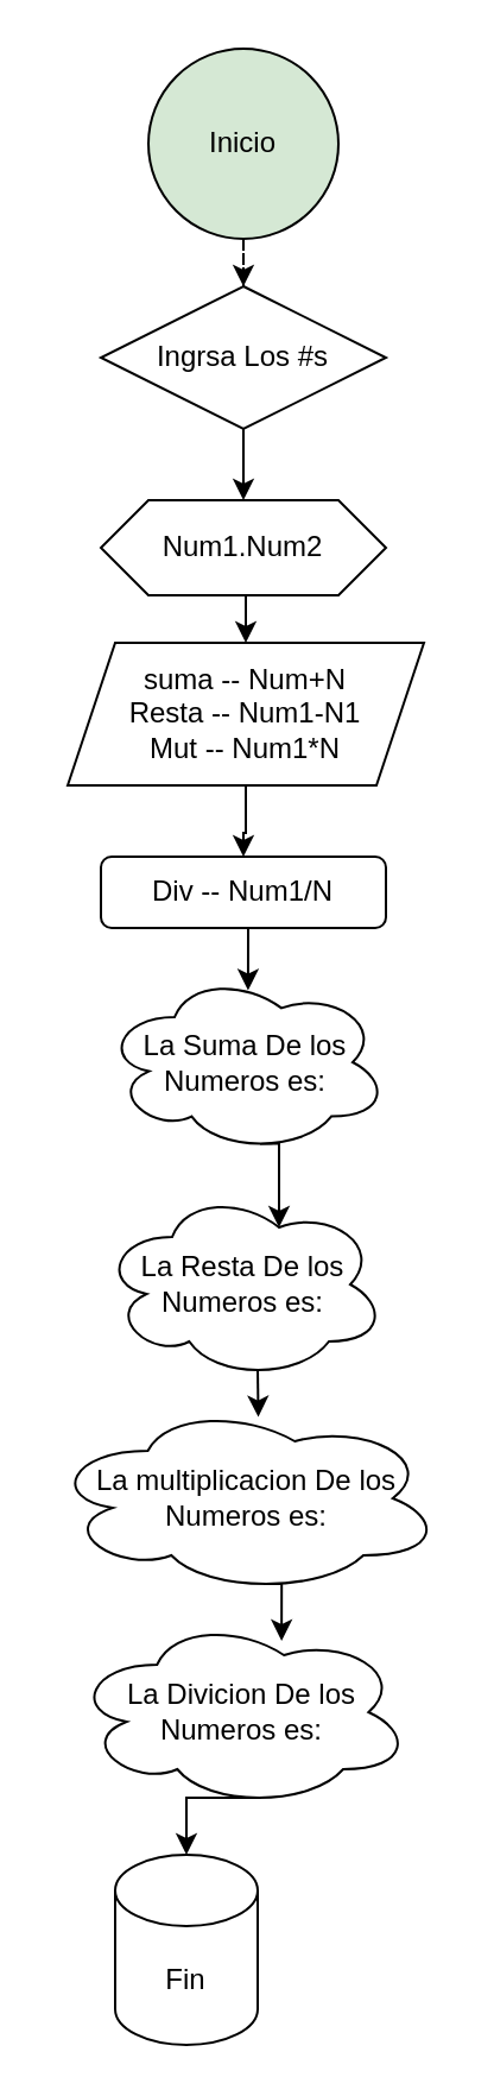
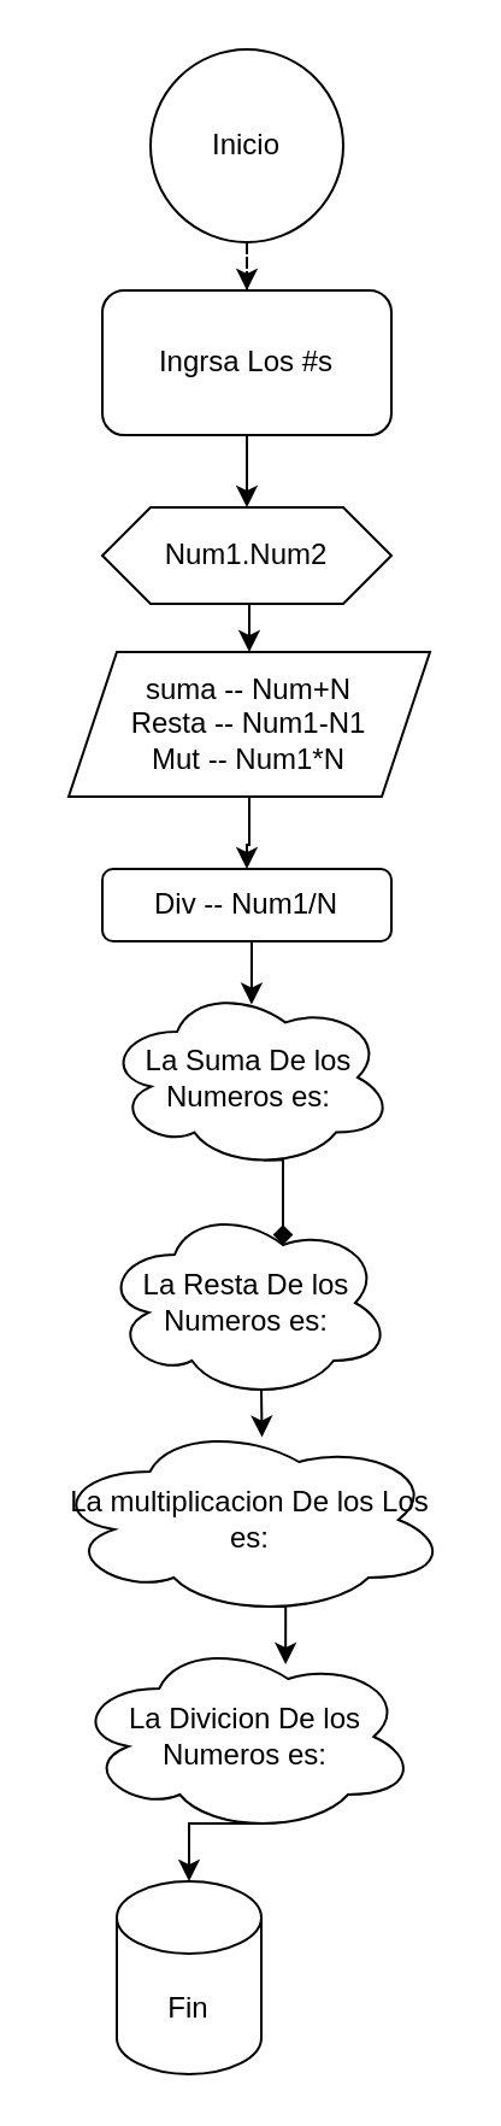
  <mxCell id="0" />
  <mxCell id="1" parent="0" />
  <mxCell id="2" style="edgeStyle=orthogonalEdgeStyle;rounded=0;orthogonalLoop=1;jettySize=auto;html=1;exitX=0.5;exitY=1;exitDx=0;exitDy=0;dashed=1;" edge="1" parent="1" source="3" target="6"><mxGeometry relative="1" as="geometry" /></mxCell>
- <mxCell id="3" value="Inicio" style="ellipse;whiteSpace=wrap;html=1;aspect=fixed;fillColor=#d5e8d4;" vertex="1" parent="1"><mxGeometry x="62" y="20" width="80" height="80" as="geometry" /></mxCell>
+ <mxCell id="3" value="Inicio" style="ellipse;whiteSpace=wrap;html=1;aspect=fixed;" vertex="1" parent="1"><mxGeometry x="62" y="20" width="80" height="80" as="geometry" /></mxCell>
  <mxCell id="4" style="edgeStyle=orthogonalEdgeStyle;rounded=0;orthogonalLoop=1;jettySize=auto;html=1;exitX=0.5;exitY=1;exitDx=0;exitDy=0;entryX=0.5;entryY=0;entryDx=0;entryDy=0;" edge="1" parent="1"><mxGeometry relative="1" as="geometry"><mxPoint x="101.5" y="220" as="sourcePoint" /><mxPoint x="101.5" y="230" as="targetPoint" /></mxGeometry></mxCell>
  <mxCell id="5" style="edgeStyle=orthogonalEdgeStyle;rounded=0;orthogonalLoop=1;jettySize=auto;html=1;exitX=0.5;exitY=1;exitDx=0;exitDy=0;entryX=0.5;entryY=0;entryDx=0;entryDy=0;" edge="1" parent="1" source="6" target="12"><mxGeometry relative="1" as="geometry" /></mxCell>
- <mxCell id="6" value="Ingrsa Los #s" style="rhombus;whiteSpace=wrap;html=1;" vertex="1" parent="1"><mxGeometry x="42" y="120" width="120" height="60" as="geometry" /></mxCell>
+ <mxCell id="6" value="Ingrsa Los #s" style="rounded=1;whiteSpace=wrap;html=1;" vertex="1" parent="1"><mxGeometry x="42" y="120" width="120" height="60" as="geometry" /></mxCell>
  <mxCell id="7" style="edgeStyle=orthogonalEdgeStyle;rounded=0;orthogonalLoop=1;jettySize=auto;html=1;exitX=0.5;exitY=1;exitDx=0;exitDy=0;" edge="1" parent="1" source="8" target="10"><mxGeometry relative="1" as="geometry" /></mxCell>
  <mxCell id="8" value="suma -- Num+N&lt;br&gt;Resta -- Num1-N1&lt;br&gt;Mut -- Num1*N" style="shape=parallelogram;perimeter=parallelogramPerimeter;whiteSpace=wrap;html=1;fixedSize=1;" vertex="1" parent="1"><mxGeometry x="28" y="270" width="150" height="60" as="geometry" /></mxCell>
  <mxCell id="9" style="edgeStyle=orthogonalEdgeStyle;rounded=0;orthogonalLoop=1;jettySize=auto;html=1;exitX=0.5;exitY=1;exitDx=0;exitDy=0;entryX=0.508;entryY=0.102;entryDx=0;entryDy=0;entryPerimeter=0;" edge="1" parent="1" source="10" target="14"><mxGeometry relative="1" as="geometry" /></mxCell>
  <mxCell id="10" value="Div -- Num1/N" style="rounded=1;whiteSpace=wrap;html=1;" vertex="1" parent="1"><mxGeometry x="42" y="360" width="120" height="30" as="geometry" /></mxCell>
  <mxCell id="11" style="edgeStyle=orthogonalEdgeStyle;rounded=0;orthogonalLoop=1;jettySize=auto;html=1;exitX=0.5;exitY=1;exitDx=0;exitDy=0;entryX=0.5;entryY=0;entryDx=0;entryDy=0;" edge="1" parent="1" source="12" target="8"><mxGeometry relative="1" as="geometry" /></mxCell>
  <mxCell id="12" value="Num1.Num2" style="shape=hexagon;perimeter=hexagonPerimeter2;whiteSpace=wrap;html=1;fixedSize=1;" vertex="1" parent="1"><mxGeometry x="42" y="210" width="120" height="40" as="geometry" /></mxCell>
- <mxCell id="13" style="edgeStyle=orthogonalEdgeStyle;rounded=0;orthogonalLoop=1;jettySize=auto;html=1;exitX=0.55;exitY=0.95;exitDx=0;exitDy=0;exitPerimeter=0;entryX=0.625;entryY=0.2;entryDx=0;entryDy=0;entryPerimeter=0;" edge="1" parent="1" source="14" target="16"><mxGeometry relative="1" as="geometry" /></mxCell>
+ <mxCell id="13" style="edgeStyle=orthogonalEdgeStyle;rounded=0;orthogonalLoop=1;jettySize=auto;html=1;exitX=0.55;exitY=0.95;exitDx=0;exitDy=0;exitPerimeter=0;entryX=0.625;entryY=0.2;entryDx=0;entryDy=0;entryPerimeter=0;endArrow=diamond;" edge="1" parent="1" source="14" target="16"><mxGeometry relative="1" as="geometry" /></mxCell>
  <mxCell id="14" value="La Suma De los Numeros es:" style="ellipse;shape=cloud;whiteSpace=wrap;html=1;" vertex="1" parent="1"><mxGeometry x="43" y="408.5" width="120" height="76" as="geometry" /></mxCell>
  <mxCell id="15" style="edgeStyle=orthogonalEdgeStyle;rounded=0;orthogonalLoop=1;jettySize=auto;html=1;exitX=0.55;exitY=0.95;exitDx=0;exitDy=0;exitPerimeter=0;entryX=0.532;entryY=0.072;entryDx=0;entryDy=0;entryPerimeter=0;" edge="1" parent="1" source="16" target="18"><mxGeometry relative="1" as="geometry" /></mxCell>
  <mxCell id="16" value="La Resta De los Numeros es:" style="ellipse;shape=cloud;whiteSpace=wrap;html=1;" vertex="1" parent="1"><mxGeometry x="42" y="500" width="120" height="80" as="geometry" /></mxCell>
  <mxCell id="17" style="edgeStyle=orthogonalEdgeStyle;rounded=0;orthogonalLoop=1;jettySize=auto;html=1;exitX=0.55;exitY=0.95;exitDx=0;exitDy=0;exitPerimeter=0;entryX=0.618;entryY=0.125;entryDx=0;entryDy=0;entryPerimeter=0;" edge="1" parent="1" source="18" target="21"><mxGeometry relative="1" as="geometry" /></mxCell>
- <mxCell id="18" value="La multiplicacion De los Numeros es:" style="ellipse;shape=cloud;whiteSpace=wrap;html=1;" vertex="1" parent="1"><mxGeometry x="20.5" y="590" width="165" height="80" as="geometry" /></mxCell>
+ <mxCell id="18" value="La multiplicacion De los Los es:" style="ellipse;shape=cloud;whiteSpace=wrap;html=1;" vertex="1" parent="1"><mxGeometry x="20.5" y="590" width="165" height="80" as="geometry" /></mxCell>
  <mxCell id="19" value="Fin" style="shape=cylinder3;whiteSpace=wrap;html=1;boundedLbl=1;backgroundOutline=1;size=15;" vertex="1" parent="1"><mxGeometry x="48" y="780" width="60" height="80" as="geometry" /></mxCell>
  <mxCell id="20" style="edgeStyle=orthogonalEdgeStyle;rounded=0;orthogonalLoop=1;jettySize=auto;html=1;exitX=0.55;exitY=0.95;exitDx=0;exitDy=0;exitPerimeter=0;entryX=0.5;entryY=0;entryDx=0;entryDy=0;entryPerimeter=0;" edge="1" parent="1" source="21" target="19"><mxGeometry relative="1" as="geometry" /></mxCell>
  <mxCell id="21" value="La Divicion De los &lt;br&gt;Numeros es:" style="ellipse;shape=cloud;whiteSpace=wrap;html=1;" vertex="1" parent="1"><mxGeometry x="30" y="680" width="142.5" height="80" as="geometry" /></mxCell>
